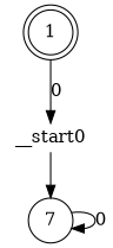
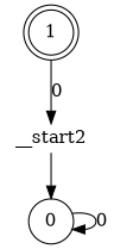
  digraph {
-   n1 [label=7 shape=circle]
+   n1 [label=0 shape=circle]
    n2 [label=1 shape=doublecircle]
-   __start0 [height=0 shape=none width=0]
+   __start0 [height=0 shape=none width=0 label=__start2]
    n1 -> n1 [label=0]
    n2 -> __start0 [label=0]
    __start0 -> n1
  }
